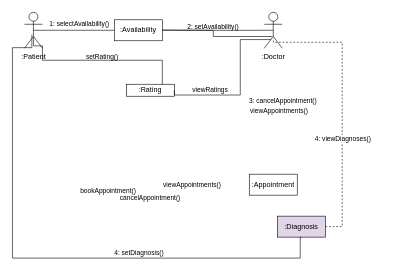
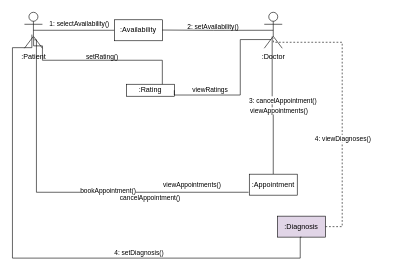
  <mxCell id="0" />
  <mxCell id="1" parent="0" />
  <mxCell id="2" value=":Patient" style="shape=umlActor;verticalLabelPosition=bottom;verticalAlign=top;html=1;" parent="1" vertex="1"><mxGeometry x="40" y="20" width="30" height="60" as="geometry" /></mxCell>
  <mxCell id="3" value=":Doctor" style="shape=umlActor;verticalLabelPosition=bottom;verticalAlign=top;html=1;" parent="1" vertex="1"><mxGeometry x="440" y="20" width="30" height="60" as="geometry" /></mxCell>
  <mxCell id="4" value="" style="endArrow=none;html=1;edgeStyle=orthogonalEdgeStyle;rounded=0;entryX=0;entryY=0.5;entryDx=0;entryDy=0;exitX=0.5;exitY=0.5;exitDx=0;exitDy=0;exitPerimeter=0;" parent="1" target="6" edge="1" source="2"><mxGeometry relative="1" as="geometry"><mxPoint x="80" y="49.57" as="sourcePoint" /><mxPoint x="150" y="50" as="targetPoint" /></mxGeometry></mxCell>
  <mxCell id="5" value="1: selectAvailability()" style="edgeLabel;resizable=0;html=1;align=left;verticalAlign=bottom;" parent="4" connectable="0" vertex="1"><mxGeometry x="-1" relative="1" as="geometry"><mxPoint x="25" y="-2" as="offset" /></mxGeometry></mxCell>
  <mxCell id="6" value=":Availability" style="html=1;whiteSpace=wrap;" parent="1" vertex="1"><mxGeometry x="190" y="32.5" width="80" height="35" as="geometry" /></mxCell>
  <mxCell id="7" value="" style="endArrow=none;html=1;edgeStyle=orthogonalEdgeStyle;rounded=0;entryX=0.5;entryY=0.5;entryDx=0;entryDy=0;entryPerimeter=0;" parent="1" edge="1" target="3"><mxGeometry relative="1" as="geometry"><mxPoint x="270" y="49.6" as="sourcePoint" /><mxPoint x="430" y="49.6" as="targetPoint" /></mxGeometry></mxCell>
- <mxCell id="8" value="" style="endArrow=none;html=1;edgeStyle=orthogonalEdgeStyle;rounded=0;exitX=0.44;exitY=0.673;exitDx=0;exitDy=0;exitPerimeter=0;" parent="1" edge="1" target="6" source="3"><mxGeometry relative="1" as="geometry"><mxPoint x="454.6" y="110" as="sourcePoint" /><mxPoint x="454.6" y="230" as="targetPoint" /></mxGeometry></mxCell>
+ <mxCell id="8" value="" style="endArrow=none;html=1;edgeStyle=orthogonalEdgeStyle;rounded=0;entryX=0.5;entryY=0;entryDx=0;entryDy=0;exitX=0.44;exitY=0.673;exitDx=0;exitDy=0;exitPerimeter=0;" parent="1" edge="1" target="9" source="3"><mxGeometry relative="1" as="geometry"><mxPoint x="454.6" y="110" as="sourcePoint" /><mxPoint x="454.6" y="230" as="targetPoint" /></mxGeometry></mxCell>
  <mxCell id="9" value=":Appointment" style="html=1;whiteSpace=wrap;" parent="1" vertex="1"><mxGeometry x="415" y="290" width="80" height="35" as="geometry" /></mxCell>
  <mxCell id="10" value="3: &lt;span style=&quot;background-color: light-dark(#ffffff, var(--ge-dark-color, #121212));&quot;&gt;cancelAppointment()&lt;/span&gt;" style="edgeLabel;resizable=0;html=1;align=center;verticalAlign=bottom;" parent="1" connectable="0" vertex="1"><mxGeometry x="462" y="150" as="geometry"><mxPoint x="8" y="25" as="offset" /></mxGeometry></mxCell>
  <mxCell id="11" value="&lt;font style=&quot;font-size: 11px;&quot;&gt;2: setAvailability()&lt;/font&gt;" style="text;whiteSpace=wrap;html=1;" parent="1" vertex="1"><mxGeometry x="310" y="30" width="105" height="10" as="geometry" /></mxCell>
  <mxCell id="12" value=":Rating" style="html=1;whiteSpace=wrap;" parent="1" vertex="1"><mxGeometry x="210" y="140" width="80" height="20" as="geometry" /></mxCell>
+ <mxCell id="13" value="" style="endArrow=none;html=1;edgeStyle=orthogonalEdgeStyle;rounded=0;entryX=-0.014;entryY=0.862;entryDx=0;entryDy=0;entryPerimeter=0;exitX=0.547;exitY=0.767;exitDx=0;exitDy=0;exitPerimeter=0;" parent="1" target="9" edge="1" source="2"><mxGeometry relative="1" as="geometry"><mxPoint x="60" y="110" as="sourcePoint" /><mxPoint x="410" y="248" as="targetPoint" /><Array as="points"><mxPoint x="60" y="66" /><mxPoint x="60" y="320" /></Array></mxGeometry></mxCell>
  <mxCell id="14" value="" style="endArrow=none;html=1;edgeStyle=orthogonalEdgeStyle;rounded=0;entryX=0.511;entryY=0.725;entryDx=0;entryDy=0;entryPerimeter=0;exitX=1;exitY=0.5;exitDx=0;exitDy=0;dashed=1;" parent="1" edge="1" target="3" source="17"><mxGeometry relative="1" as="geometry"><mxPoint x="470" y="245.02" as="sourcePoint" /><mxPoint x="625" y="245" as="targetPoint" /><Array as="points"><mxPoint x="570" y="378" /><mxPoint x="570" y="70" /><mxPoint x="455" y="70" /></Array></mxGeometry></mxCell>
  <mxCell id="15" value="4: viewDiagnoses()" style="edgeLabel;html=1;align=center;verticalAlign=middle;resizable=0;points=[];" parent="14" vertex="1" connectable="0"><mxGeometry x="0.004" relative="1" as="geometry"><mxPoint y="54" as="offset" /></mxGeometry></mxCell>
  <mxCell id="16" value="" style="edgeLabel;html=1;align=center;verticalAlign=middle;resizable=0;points=[];" parent="14" vertex="1" connectable="0"><mxGeometry x="-0.528" y="-5" relative="1" as="geometry"><mxPoint x="118" y="-172" as="offset" /></mxGeometry></mxCell>
  <mxCell id="17" value=":Diagnosis" style="html=1;whiteSpace=wrap;fillColor=#e1d5e7;" parent="1" vertex="1"><mxGeometry x="462" y="360" width="80" height="35" as="geometry" /></mxCell>
  <mxCell id="18" value="&lt;span style=&quot;color: rgb(0, 0, 0); font-size: 11px; text-wrap-mode: nowrap; background-color: rgb(255, 255, 255);&quot;&gt;viewAppointments()&lt;/span&gt;" style="text;strokeColor=none;align=center;fillColor=none;html=1;verticalAlign=middle;whiteSpace=wrap;rounded=0;" vertex="1" parent="1"><mxGeometry x="270" y="302.5" width="100" height="10" as="geometry" /></mxCell>
  <mxCell id="19" value="&lt;span style=&quot;color: rgb(0, 0, 0); font-size: 11px; text-wrap-mode: nowrap; background-color: rgb(255, 255, 255);&quot;&gt;cancelAppointment()&lt;/span&gt;" style="text;strokeColor=none;align=center;fillColor=none;html=1;verticalAlign=middle;whiteSpace=wrap;rounded=0;" vertex="1" parent="1"><mxGeometry x="200" y="325" width="100" height="10" as="geometry" /></mxCell>
  <mxCell id="20" value="&lt;span style=&quot;color: rgb(0, 0, 0); font-size: 11px; text-wrap-mode: nowrap; background-color: rgb(255, 255, 255);&quot;&gt;setRating()&lt;/span&gt;" style="text;strokeColor=none;align=center;fillColor=none;html=1;verticalAlign=middle;whiteSpace=wrap;rounded=0;" vertex="1" parent="1"><mxGeometry x="120" y="90" width="100" height="10" as="geometry" /></mxCell>
  <mxCell id="21" value="&lt;span style=&quot;color: rgb(0, 0, 0); font-size: 11px; text-wrap-mode: nowrap; background-color: rgb(255, 255, 255);&quot;&gt;viewAppointments()&lt;/span&gt;" style="text;strokeColor=none;align=center;fillColor=none;html=1;verticalAlign=middle;whiteSpace=wrap;rounded=0;" vertex="1" parent="1"><mxGeometry x="415" y="180" width="100" height="10" as="geometry" /></mxCell>
  <mxCell id="22" value="" style="endArrow=none;html=1;edgeStyle=orthogonalEdgeStyle;rounded=0;entryX=0.75;entryY=0;entryDx=0;entryDy=0;exitX=0.51;exitY=0.688;exitDx=0;exitDy=0;exitPerimeter=0;" edge="1" parent="1" source="2" target="12"><mxGeometry relative="1" as="geometry"><mxPoint x="66" y="76" as="sourcePoint" /><mxPoint x="424" y="330" as="targetPoint" /><Array as="points"><mxPoint x="55" y="76" /><mxPoint x="70" y="76" /><mxPoint x="70" y="100" /><mxPoint x="270" y="100" /></Array></mxGeometry></mxCell>
  <mxCell id="23" value="" style="endArrow=none;html=1;edgeStyle=orthogonalEdgeStyle;rounded=0;entryX=1;entryY=0.5;entryDx=0;entryDy=0;exitX=0.378;exitY=0.758;exitDx=0;exitDy=0;exitPerimeter=0;" edge="1" parent="1" source="3" target="12"><mxGeometry relative="1" as="geometry"><mxPoint x="374" y="95" as="sourcePoint" /><mxPoint x="376" y="325" as="targetPoint" /><Array as="points"><mxPoint x="400" y="66" /><mxPoint x="400" y="158" /></Array></mxGeometry></mxCell>
  <mxCell id="24" value="&lt;span style=&quot;color: rgb(0, 0, 0); font-size: 11px; text-wrap-mode: nowrap; background-color: rgb(255, 255, 255);&quot;&gt;bookAppointment()&lt;/span&gt;" style="text;strokeColor=none;align=center;fillColor=none;html=1;verticalAlign=middle;whiteSpace=wrap;rounded=0;" vertex="1" parent="1"><mxGeometry x="130" y="312.5" width="100" height="10" as="geometry" /></mxCell>
  <mxCell id="25" value="&lt;span style=&quot;color: rgb(0, 0, 0); font-size: 11px; text-wrap-mode: nowrap; background-color: rgb(255, 255, 255);&quot;&gt;viewRatings&lt;/span&gt;" style="text;strokeColor=none;align=center;fillColor=none;html=1;verticalAlign=middle;whiteSpace=wrap;rounded=0;" vertex="1" parent="1"><mxGeometry x="300" y="145" width="100" height="10" as="geometry" /></mxCell>
  <mxCell id="26" value="" style="endArrow=none;html=1;edgeStyle=orthogonalEdgeStyle;rounded=0;entryX=0.5;entryY=1;entryDx=0;entryDy=0;exitX=0.413;exitY=0.62;exitDx=0;exitDy=0;exitPerimeter=0;" edge="1" parent="1" source="2" target="17"><mxGeometry relative="1" as="geometry"><mxPoint x="-20.83" y="79.39" as="sourcePoint" /><mxPoint x="380.83" y="395.61" as="targetPoint" /><Array as="points"><mxPoint x="52" y="79" /><mxPoint x="20" y="79" /><mxPoint x="20" y="430" /><mxPoint x="500" y="430" /><mxPoint x="500" y="395" /></Array></mxGeometry></mxCell>
  <mxCell id="27" value="4: setDiagnosis()" style="edgeLabel;html=1;align=center;verticalAlign=middle;resizable=0;points=[];" vertex="1" connectable="0" parent="1"><mxGeometry x="230" y="420" as="geometry" /></mxCell>
